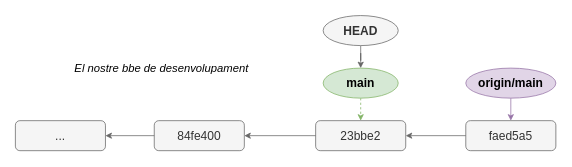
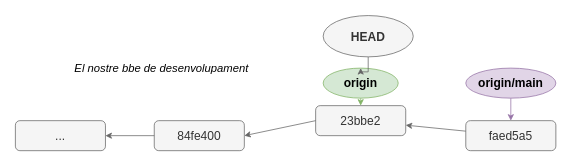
  <mxCell id="0" />
  <mxCell id="1" parent="0" />
  <mxCell id="2" value="..." style="rounded=1;whiteSpace=wrap;html=1;fontSize=16;fillColor=#f5f5f5;strokeColor=#666666;fontColor=#333333;" parent="1" vertex="1"><mxGeometry x="20" y="160" width="120" height="40" as="geometry" /></mxCell>
  <mxCell id="3" style="rounded=0;orthogonalLoop=1;jettySize=auto;html=1;fillColor=#d5e8d4;strokeColor=#82b366;dashed=1;" parent="1" source="4" target="9" edge="1"><mxGeometry relative="1" as="geometry"><mxPoint x="-120" y="130" as="sourcePoint" /></mxGeometry></mxCell>
- <mxCell id="4" value="main" style="ellipse;whiteSpace=wrap;html=1;fillColor=#d5e8d4;strokeColor=#82b366;fontSize=16;fontStyle=1" parent="1" vertex="1"><mxGeometry x="430" y="90" width="100" height="40" as="geometry" /></mxCell>
+ <mxCell id="4" value="origin" style="ellipse;whiteSpace=wrap;html=1;fillColor=#d5e8d4;strokeColor=#82b366;fontSize=16;fontStyle=1" parent="1" vertex="1"><mxGeometry x="430" y="90" width="100" height="40" as="geometry" /></mxCell>
  <mxCell id="5" style="edgeStyle=orthogonalEdgeStyle;rounded=0;orthogonalLoop=1;jettySize=auto;html=1;exitX=0.5;exitY=1;exitDx=0;exitDy=0;fillColor=#f5f5f5;strokeColor=#666666;" parent="1" source="6" target="4" edge="1"><mxGeometry relative="1" as="geometry"><mxPoint x="680" y="750" as="targetPoint" /></mxGeometry></mxCell>
- <mxCell id="6" value="HEAD" style="ellipse;whiteSpace=wrap;html=1;fillColor=#f5f5f5;strokeColor=#666666;fontSize=16;fontStyle=1;fontColor=#333333;" parent="1" vertex="1"><mxGeometry x="430" y="20" width="100" height="40" as="geometry" /></mxCell>
+ <mxCell id="6" value="HEAD" style="ellipse;whiteSpace=wrap;html=1;fillColor=#f5f5f5;strokeColor=#666666;fontSize=16;fontStyle=1;fontColor=#333333;" parent="1" vertex="1"><mxGeometry x="430" y="20" width="120" height="55" as="geometry" /></mxCell>
  <mxCell id="7" style="rounded=0;orthogonalLoop=1;jettySize=auto;html=1;fillColor=#e1d5e7;strokeColor=#9673a6;" parent="1" source="8" target="14" edge="1"><mxGeometry relative="1" as="geometry" /></mxCell>
  <mxCell id="8" value="origin/main" style="ellipse;whiteSpace=wrap;html=1;fillColor=#e1d5e7;strokeColor=#9673a6;fontSize=16;fontStyle=1" parent="1" vertex="1"><mxGeometry x="620" y="90" width="120" height="40" as="geometry" /></mxCell>
- <mxCell id="9" value="23bbe2" style="rounded=1;whiteSpace=wrap;html=1;fontSize=16;fillColor=#f5f5f5;strokeColor=#666666;fontColor=#333333;fontStyle=0;labelBorderColor=none;" parent="1" vertex="1"><mxGeometry x="420" y="160" width="120" height="40" as="geometry" /></mxCell>
+ <mxCell id="9" value="23bbe2" style="rounded=1;whiteSpace=wrap;html=1;fontSize=16;fillColor=#f5f5f5;strokeColor=#666666;fontColor=#333333;fontStyle=0;labelBorderColor=none;" parent="1" vertex="1"><mxGeometry x="420" y="140" width="120" height="40" as="geometry" /></mxCell>
  <mxCell id="10" value="84fe400" style="rounded=1;whiteSpace=wrap;html=1;fontSize=16;fillColor=#f5f5f5;strokeColor=#666666;fontColor=#333333;" parent="1" vertex="1"><mxGeometry x="205" y="160" width="120" height="40" as="geometry" /></mxCell>
  <mxCell id="11" style="rounded=0;orthogonalLoop=1;jettySize=auto;html=1;fillColor=#f5f5f5;strokeColor=#666666;" parent="1" source="10" target="2" edge="1"><mxGeometry relative="1" as="geometry"><mxPoint x="30" y="190" as="sourcePoint" /><mxPoint x="140" y="180" as="targetPoint" /></mxGeometry></mxCell>
  <mxCell id="12" style="rounded=0;orthogonalLoop=1;jettySize=auto;html=1;fillColor=#f5f5f5;strokeColor=#666666;exitX=0;exitY=0.5;exitDx=0;exitDy=0;entryX=1;entryY=0.5;entryDx=0;entryDy=0;" parent="1" source="9" target="10" edge="1"><mxGeometry relative="1" as="geometry"><mxPoint x="230" y="150" as="sourcePoint" /><mxPoint x="150" y="173" as="targetPoint" /></mxGeometry></mxCell>
  <mxCell id="13" value="&lt;i&gt;&lt;font style=&quot;font-size: 15px;&quot;&gt;El nostre bbe de desenvolupament&lt;/font&gt;&lt;/i&gt;" style="text;html=1;strokeColor=none;fillColor=none;align=center;verticalAlign=middle;whiteSpace=wrap;rounded=0;" vertex="1" parent="1"><mxGeometry x="40" y="75" width="350" height="30" as="geometry" /></mxCell>
  <mxCell id="14" value="faed5a5" style="rounded=1;whiteSpace=wrap;html=1;fontSize=16;fillColor=#f5f5f5;strokeColor=#666666;fontColor=#333333;fontStyle=0;labelBorderColor=none;" vertex="1" parent="1"><mxGeometry x="620" y="160" width="120" height="40" as="geometry" /></mxCell>
  <mxCell id="15" style="rounded=0;orthogonalLoop=1;jettySize=auto;html=1;fillColor=#f5f5f5;strokeColor=#666666;" edge="1" parent="1" source="14" target="9"><mxGeometry relative="1" as="geometry"><mxPoint x="430" y="190" as="sourcePoint" /><mxPoint x="350" y="190" as="targetPoint" /></mxGeometry></mxCell>
